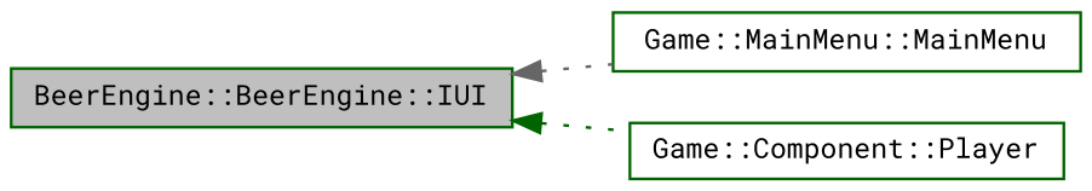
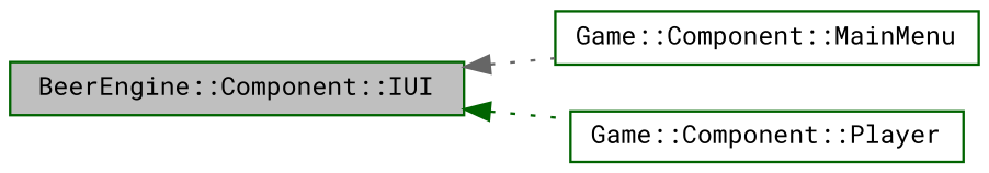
  digraph {
    fontname="Roboto Mono"
    rankdir=LR
    node [color=darkgreen fillcolor=white fontname="Roboto Mono" fontsize=10 shape=record style=filled]
    edge [dir=back fontname="Roboto Mono" fontsize=10 labelfontname=Helvetica labelfontsize=10 style=dotted]
-   n1 [fillcolor=grey75 fontcolor=black height=0.2 label="BeerEngine::BeerEngine::IUI" width=0.4]
-   n2 [height=0.2 label="Game::MainMenu::MainMenu" width=0.4]
+   n1 [fillcolor=grey75 fontcolor=black height=0.2 label="BeerEngine::Component::IUI" width=0.4]
+   n2 [height=0.2 label="Game::Component::MainMenu" width=0.4]
    n3 [height=0.2 label="Game::Component::Player" width=0.4]
    n1 -> n2 [color=gray40]
    n1 -> n3 [color=darkgreen]
  }
